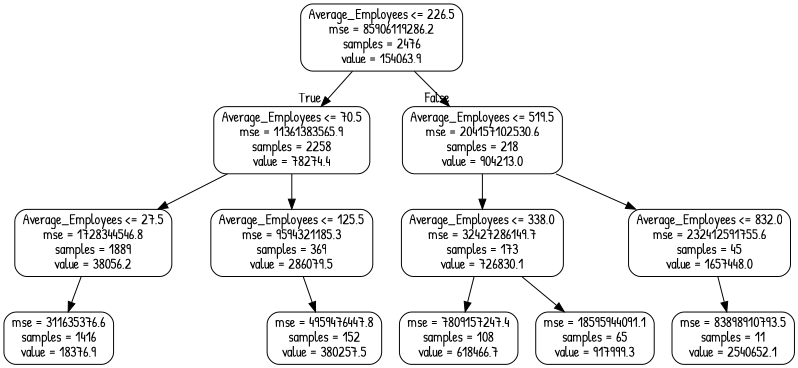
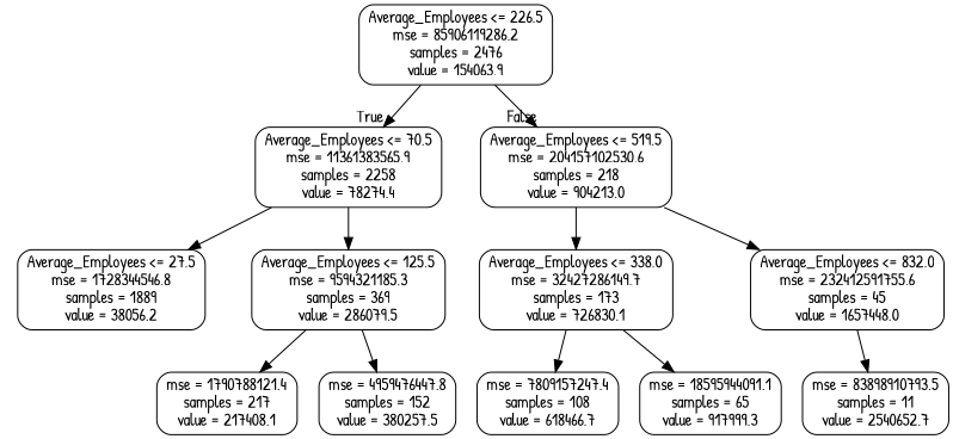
  digraph {
    fontname="Patrick Hand"
    node [color=black fontname="Patrick Hand" shape=box style=rounded]
    edge [fontname="Patrick Hand"]
    n1 [label="Average_Employees <= 226.5\nmse = 85906119286.2\nsamples = 2476\nvalue = 154063.9"]
    n2 [label="Average_Employees <= 70.5\nmse = 11361383565.9\nsamples = 2258\nvalue = 78274.4"]
    n3 [label="Average_Employees <= 519.5\nmse = 204157102530.6\nsamples = 218\nvalue = 904213.0"]
    n4 [label="Average_Employees <= 27.5\nmse = 1728344546.8\nsamples = 1889\nvalue = 38056.2"]
    n5 [label="Average_Employees <= 125.5\nmse = 9594321185.3\nsamples = 369\nvalue = 286079.5"]
    n6 [label="Average_Employees <= 338.0\nmse = 32427286149.7\nsamples = 173\nvalue = 726830.1"]
    n7 [label="Average_Employees <= 832.0\nmse = 232412591755.6\nsamples = 45\nvalue = 1657448.0"]
-   n8 [label="mse = 311635376.6\nsamples = 1416\nvalue = 18376.9"]
+   n9 [label="mse = 1790788121.4\nsamples = 217\nvalue = 217408.1"]
    n10 [label="mse = 4959476447.8\nsamples = 152\nvalue = 380257.5"]
    n11 [label="mse = 7809157247.4\nsamples = 108\nvalue = 618466.7"]
    n12 [label="mse = 18595944091.1\nsamples = 65\nvalue = 917999.3"]
-   n13 [label="mse = 83898910793.5\nsamples = 11\nvalue = 2540652.1"]
+   n13 [label="mse = 83898910793.5\nsamples = 11\nvalue = 2540652.7"]
    n1 -> n2 [headlabel=True labelangle=45 labeldistance=2.5]
    n1 -> n3 [headlabel=False labelangle=-45 labeldistance=2.5]
    n2 -> n4
    n2 -> n5
    n3 -> n6
    n3 -> n7
-   n4 -> n8
+   n5 -> n9
    n5 -> n10
    n6 -> n11
    n6 -> n12
    n7 -> n13
  }
